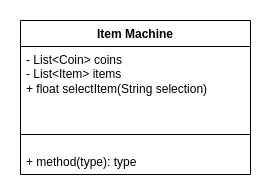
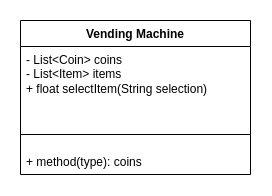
  <mxCell id="0" />
  <mxCell id="1" parent="0" />
- <mxCell id="2" value="Item Machine" style="swimlane;fontStyle=1;align=center;verticalAlign=top;childLayout=stackLayout;horizontal=1;startSize=26;horizontalStack=0;resizeParent=1;resizeParentMax=0;resizeLast=0;collapsible=1;marginBottom=0;whiteSpace=wrap;html=1;" vertex="1" parent="1"><mxGeometry x="20" y="20" width="230" height="154" as="geometry"><mxRectangle x="330" y="250" width="130" height="30" as="alternateBounds" /></mxGeometry></mxCell>
+ <mxCell id="2" value="Vending Machine" style="swimlane;fontStyle=1;align=center;verticalAlign=top;childLayout=stackLayout;horizontal=1;startSize=26;horizontalStack=0;resizeParent=1;resizeParentMax=0;resizeLast=0;collapsible=1;marginBottom=0;whiteSpace=wrap;html=1;" vertex="1" parent="1"><mxGeometry x="20" y="20" width="230" height="154" as="geometry"><mxRectangle x="330" y="250" width="130" height="30" as="alternateBounds" /></mxGeometry></mxCell>
  <mxCell id="3" value="- List&amp;lt;Coin&amp;gt; coins&lt;div&gt;- List&amp;lt;Item&amp;gt; items&lt;/div&gt;&lt;div&gt;+ float selectItem(String selection)&lt;/div&gt;" style="text;strokeColor=none;fillColor=none;align=left;verticalAlign=top;spacingLeft=4;spacingRight=4;overflow=hidden;rotatable=0;points=[[0,0.5],[1,0.5]];portConstraint=eastwest;whiteSpace=wrap;html=1;" vertex="1" parent="2"><mxGeometry y="26" width="230" height="74" as="geometry" /></mxCell>
  <mxCell id="4" value="" style="line;strokeWidth=1;fillColor=none;align=left;verticalAlign=middle;spacingTop=-1;spacingLeft=3;spacingRight=3;rotatable=0;labelPosition=right;points=[];portConstraint=eastwest;strokeColor=inherit;" vertex="1" parent="2"><mxGeometry y="100" width="230" height="28" as="geometry" /></mxCell>
- <mxCell id="5" value="+ method(type): type" style="text;strokeColor=none;fillColor=none;align=left;verticalAlign=top;spacingLeft=4;spacingRight=4;overflow=hidden;rotatable=0;points=[[0,0.5],[1,0.5]];portConstraint=eastwest;whiteSpace=wrap;html=1;" vertex="1" parent="2"><mxGeometry y="128" width="230" height="26" as="geometry" /></mxCell>
+ <mxCell id="5" value="+ method(type): coins" style="text;strokeColor=none;fillColor=none;align=left;verticalAlign=top;spacingLeft=4;spacingRight=4;overflow=hidden;rotatable=0;points=[[0,0.5],[1,0.5]];portConstraint=eastwest;whiteSpace=wrap;html=1;" vertex="1" parent="2"><mxGeometry y="128" width="230" height="26" as="geometry" /></mxCell>
  <mxCell id="6" style="edgeStyle=orthogonalEdgeStyle;rounded=0;orthogonalLoop=1;jettySize=auto;html=1;exitX=1;exitY=1;exitDx=0;exitDy=0;entryX=1.001;entryY=1.033;entryDx=0;entryDy=0;entryPerimeter=0;endArrow=open;" edge="1" parent="2" source="2" target="5"><mxGeometry relative="1" as="geometry" /></mxCell>
